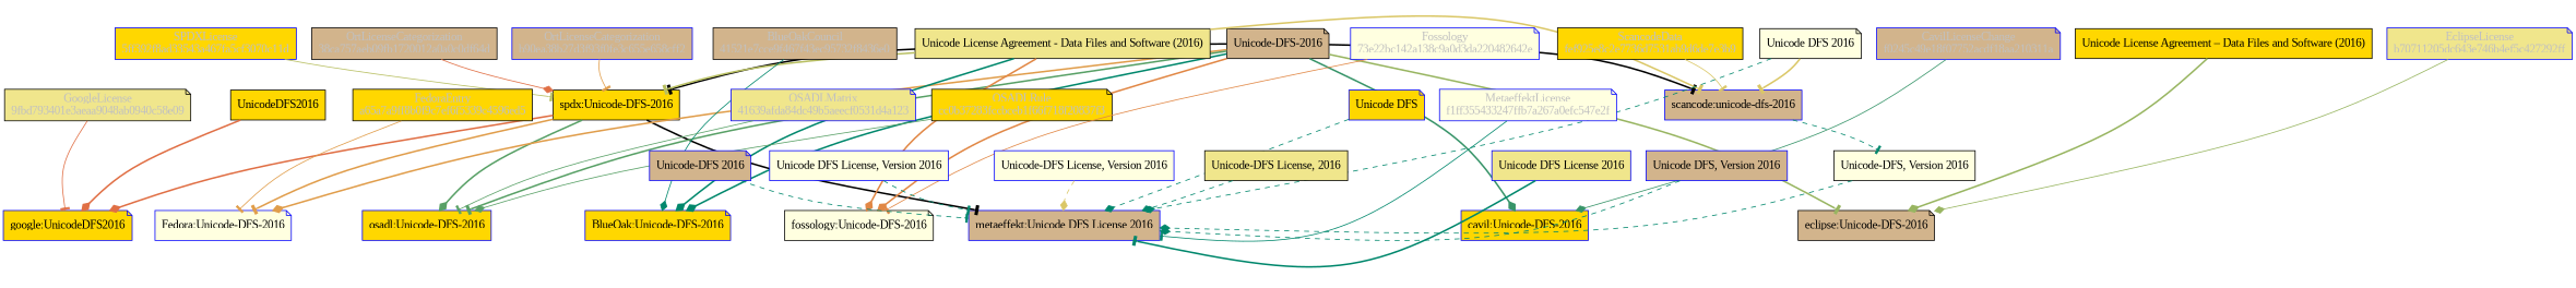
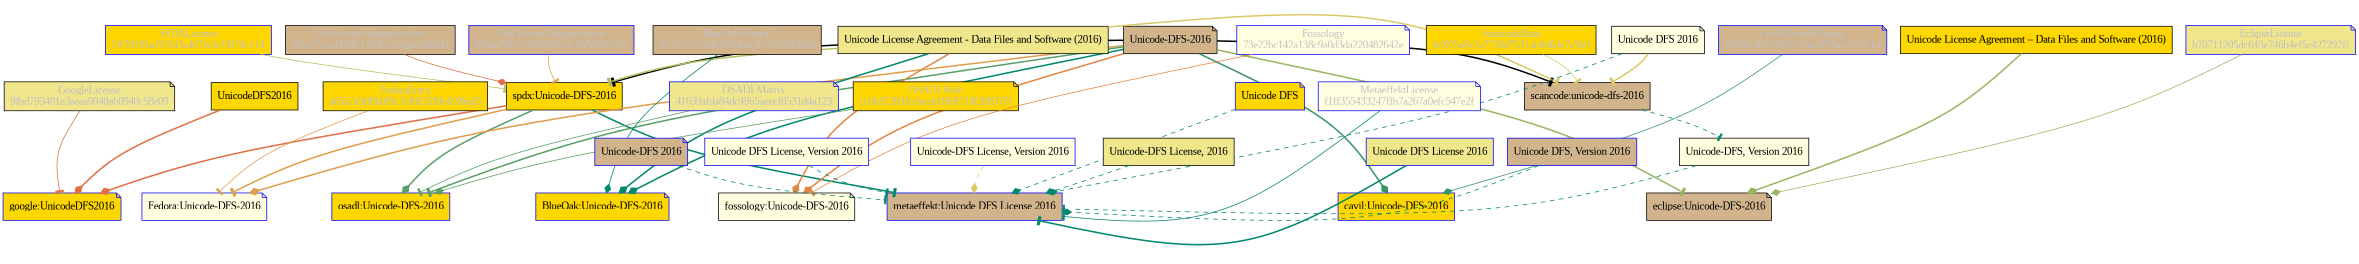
  strict digraph {
    fontname="Liberation Serif"
    splines=curved
    node [color=blue fillcolor=gold fontname="Liberation Serif" shape=box style=filled]
    edge [arrowhead=tee color="#00876c" fontname="Liberation Serif" weight=0.5 style=bold]
    n1 [fontcolor=gray label="SPDXLicense\n5ff392f8ad33543a467fa5cf3070c11d"]
    n2 [color=black label="spdx:Unicode-DFS-2016"]
    n3 [label="google:UnicodeDFS2016" shape=note]
    n4 [fillcolor=lightyellow label="Fedora:Unicode-DFS-2016" shape=note]
    n5 [label="osadl:Unicode-DFS-2016"]
    n6 [fillcolor=tan label="metaeffekt:Unicode DFS License 2016"]
    n7 [color=black fillcolor=tan label="Unicode-DFS-2016" shape=note]
    n8 [label="BlueOak:Unicode-DFS-2016" shape=note]
-   n9 [fillcolor=tan label="scancode:unicode-dfs-2016"]
+   n9 [color=black fillcolor=tan label="scancode:unicode-dfs-2016"]
    n10 [color=black fillcolor=lightyellow label="fossology:Unicode-DFS-2016" shape=note]
    n11 [label="cavil:Unicode-DFS-2016"]
    n12 [color=black fillcolor=tan label="eclipse:Unicode-DFS-2016" shape=note]
    n13 [color=black fillcolor=lightyellow label="Unicode-DFS, Version 2016"]
    n14 [color=black fillcolor=khaki label="Unicode License Agreement - Data Files and Software (2016)"]
    n15 [color=black fillcolor=khaki fontcolor=gray label="GoogleLicense\n9fbd793401e3aeaa9048ab0940c58e09" shape=note]
    n16 [color=black label=UnicodeDFS2016]
    n17 [color=black fontcolor=gray label="FedoraEntry\na65a7a9ff8b0f9c7ef6f5339c4596ed5"]
    n18 [color=black fillcolor=tan fontcolor=gray label="BlueOakCouncil\n41521e7cce9f467f43ec95732f8436e0"]
    n19 [color=black fontcolor=gray label="OSADLRule\ncc0b37283fccbceb1f66f718f20837f3" shape=note]
    n20 [fillcolor=khaki fontcolor=gray label="OSADLMatrix\n41639afda84dc49b5aeecf0531d4a123" shape=note]
    n21 [color=black fontcolor=gray label="ScancodeData\nfef925e8c2e7736d7531ab9d6de7e3b9"]
    n22 [color=black fillcolor=lightyellow label="Unicode DFS 2016" shape=note]
    n23 [fillcolor=lightyellow fontcolor=gray label="Fossology\n73e22bc142a138c9a0d3da220482642e" shape=note]
    n24 [color=black fillcolor=tan fontcolor=gray label="OrtLicenseCategorization\n38ca757aeb09fb1720012a0a0c0df64d"]
    n25 [fillcolor=tan fontcolor=gray label="OrtLicenseCategorization\nb90ea38b27d3f93f0fe3c655e658cff2"]
    n26 [fillcolor=tan fontcolor=gray label="CavilLicenseChange\nf0245c49e18f07752acdf18aa210311a" shape=note]
    n27 [label="Unicode DFS" shape=note]
    n28 [fillcolor=lightyellow fontcolor=gray label="MetaeffektLicense\nf1ff355433247ffb7a267a0efc547e2f" shape=note]
    n29 [fillcolor=khaki label="Unicode DFS License 2016"]
    n30 [fillcolor=tan label="Unicode DFS, Version 2016"]
    n31 [fillcolor=tan label="Unicode-DFS 2016" shape=note]
    n32 [fillcolor=lightyellow label="Unicode DFS License, Version 2016"]
    n33 [fillcolor=lightyellow label="Unicode-DFS License, Version 2016"]
    n34 [color=black fillcolor=khaki label="Unicode-DFS License, 2016"]
    n35 [fillcolor=khaki fontcolor=gray label="EclipseLicense\nb70711205dc643e746b4ef5c427292ff" shape=note]
    n36 [color=black label="Unicode License Agreement – Data Files and Software (2016)"]
    n1 -> n2 [color="#b8bf62" style=""]
    n2 -> n3 [arrowhead=diamond color="#e06f45" weight=0.7]
    n2 -> n4 [color="#e09d4b" weight=0.7]
    n2 -> n5 [arrowhead=diamond color="#58a066" weight=0.7]
-   n2 -> n6 [color=black weight=0.7]
+   n2 -> n6 [weight=0.7]
    n7 -> n2 [weight=0.7 color=""]
    n7 -> n4 [arrowhead=diamond color="#e09d4b" weight=0.7]
    n7 -> n5 [color="#58a066" weight=0.7]
    n7 -> n8 [arrowhead=diamond weight=0.7]
    n7 -> n9 [weight=0.7 color=""]
    n7 -> n10 [arrowhead=diamond color="#e18745" weight=0.7]
    n7 -> n11 [arrowhead=diamond color="#379469" weight=0.7]
    n7 -> n12 [color="#98b561" weight=0.7]
    n9 -> n13 [style=dashed]
-   n13 -> n6 [arrowhead=diamond style=dashed]
+   n13 -> n6 [style=dashed]
    n14 -> n2 [color="#b8bf62" weight=0.7]
    n14 -> n8 [arrowhead=diamond weight=0.7]
    n14 -> n9 [color="#dac767" weight=0.7]
    n14 -> n10 [arrowhead=diamond color="#e18745" weight=0.7]
    n15 -> n3 [color="#e06f45" style=""]
    n16 -> n3 [arrowhead=diamond color="#e06f45" weight=0.7]
    n17 -> n4 [color="#e09d4b" style=""]
    n18 -> n8 [arrowhead=diamond style=""]
    n19 -> n5 [arrowhead=diamond color="#58a066" style=""]
    n20 -> n5 [color="#58a066" style=""]
    n21 -> n9 [color="#dac767" style=""]
    n22 -> n6 [arrowhead=diamond style=dashed]
    n22 -> n9 [color="#dac767" weight=0.7]
    n23 -> n10 [color="#e18745" style=""]
    n24 -> n2 [arrowhead=diamond color="#e06f45" style=""]
    n25 -> n2 [color="#e09d4b" style=""]
    n26 -> n11 [arrowhead=diamond color="#379469" style=""]
    n27 -> n6 [arrowhead=diamond style=dashed]
    n28 -> n6 [style=""]
    n29 -> n6 [weight=0.7]
    n30 -> n6 [arrowhead=diamond style=dashed]
    n31 -> n6 [style=dashed]
    n32 -> n6 [style=dashed]
    n33 -> n6 [arrowhead=diamond color="#dac767" style=dashed]
    n34 -> n6 [arrowhead=diamond style=dashed]
    n35 -> n12 [arrowhead=diamond color="#98b561" style=""]
    n36 -> n12 [arrowhead=diamond color="#98b561" weight=0.7]
  }
